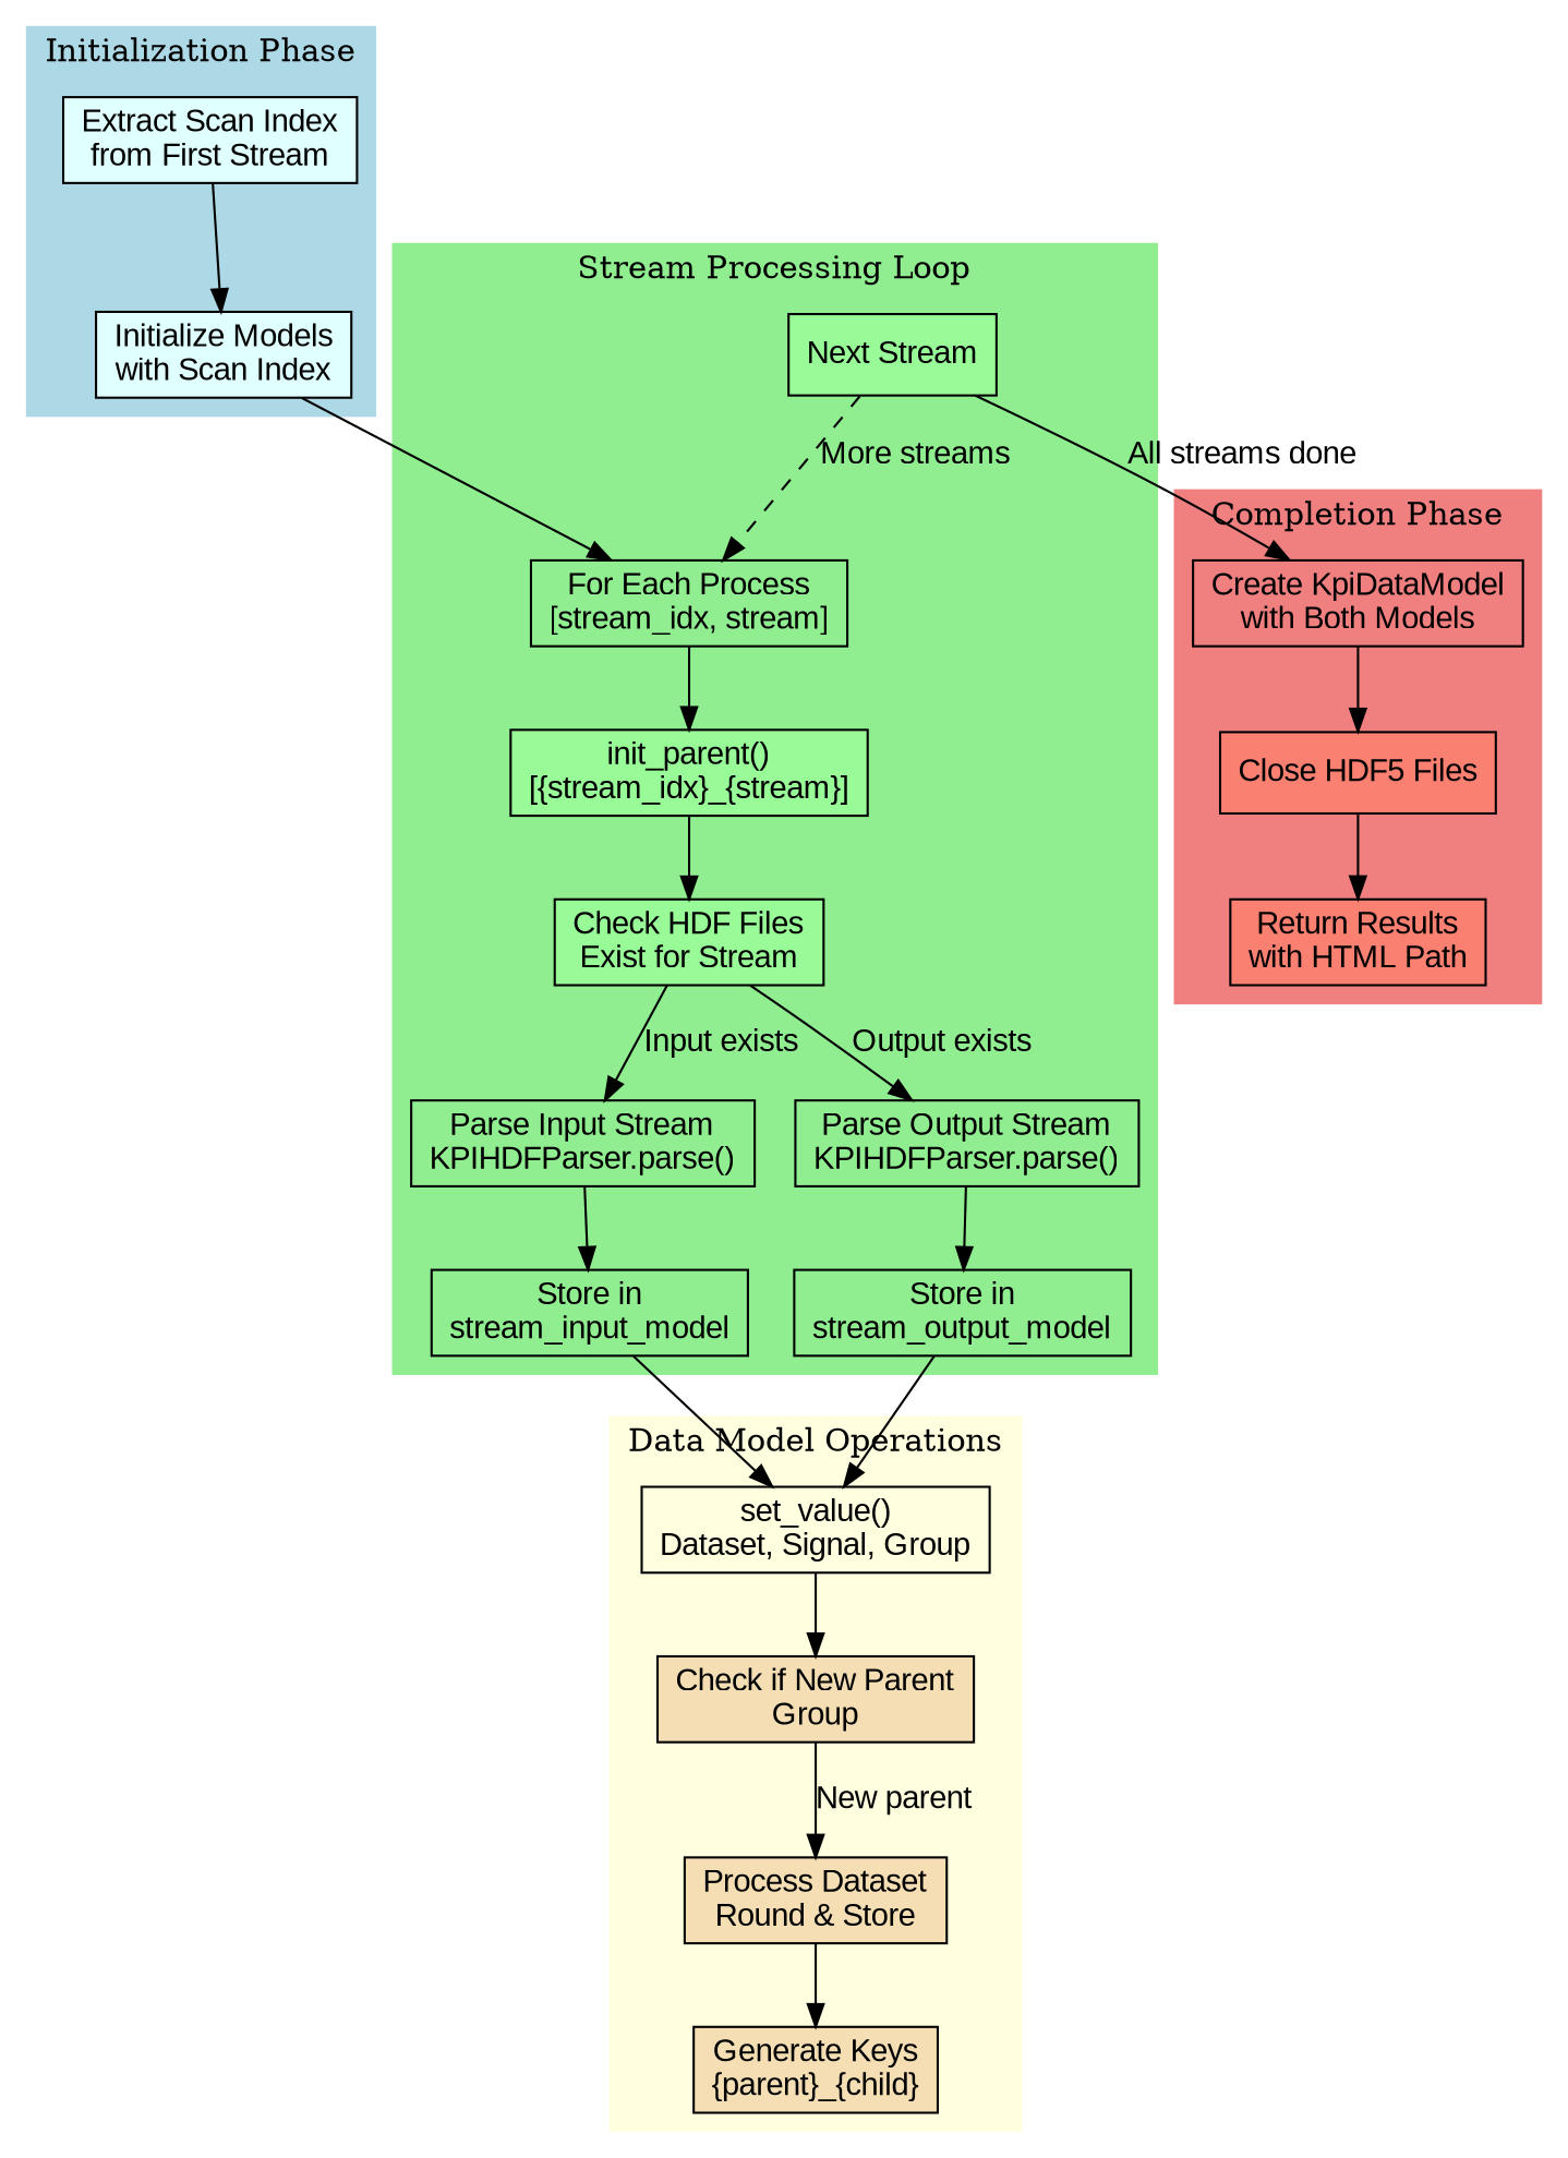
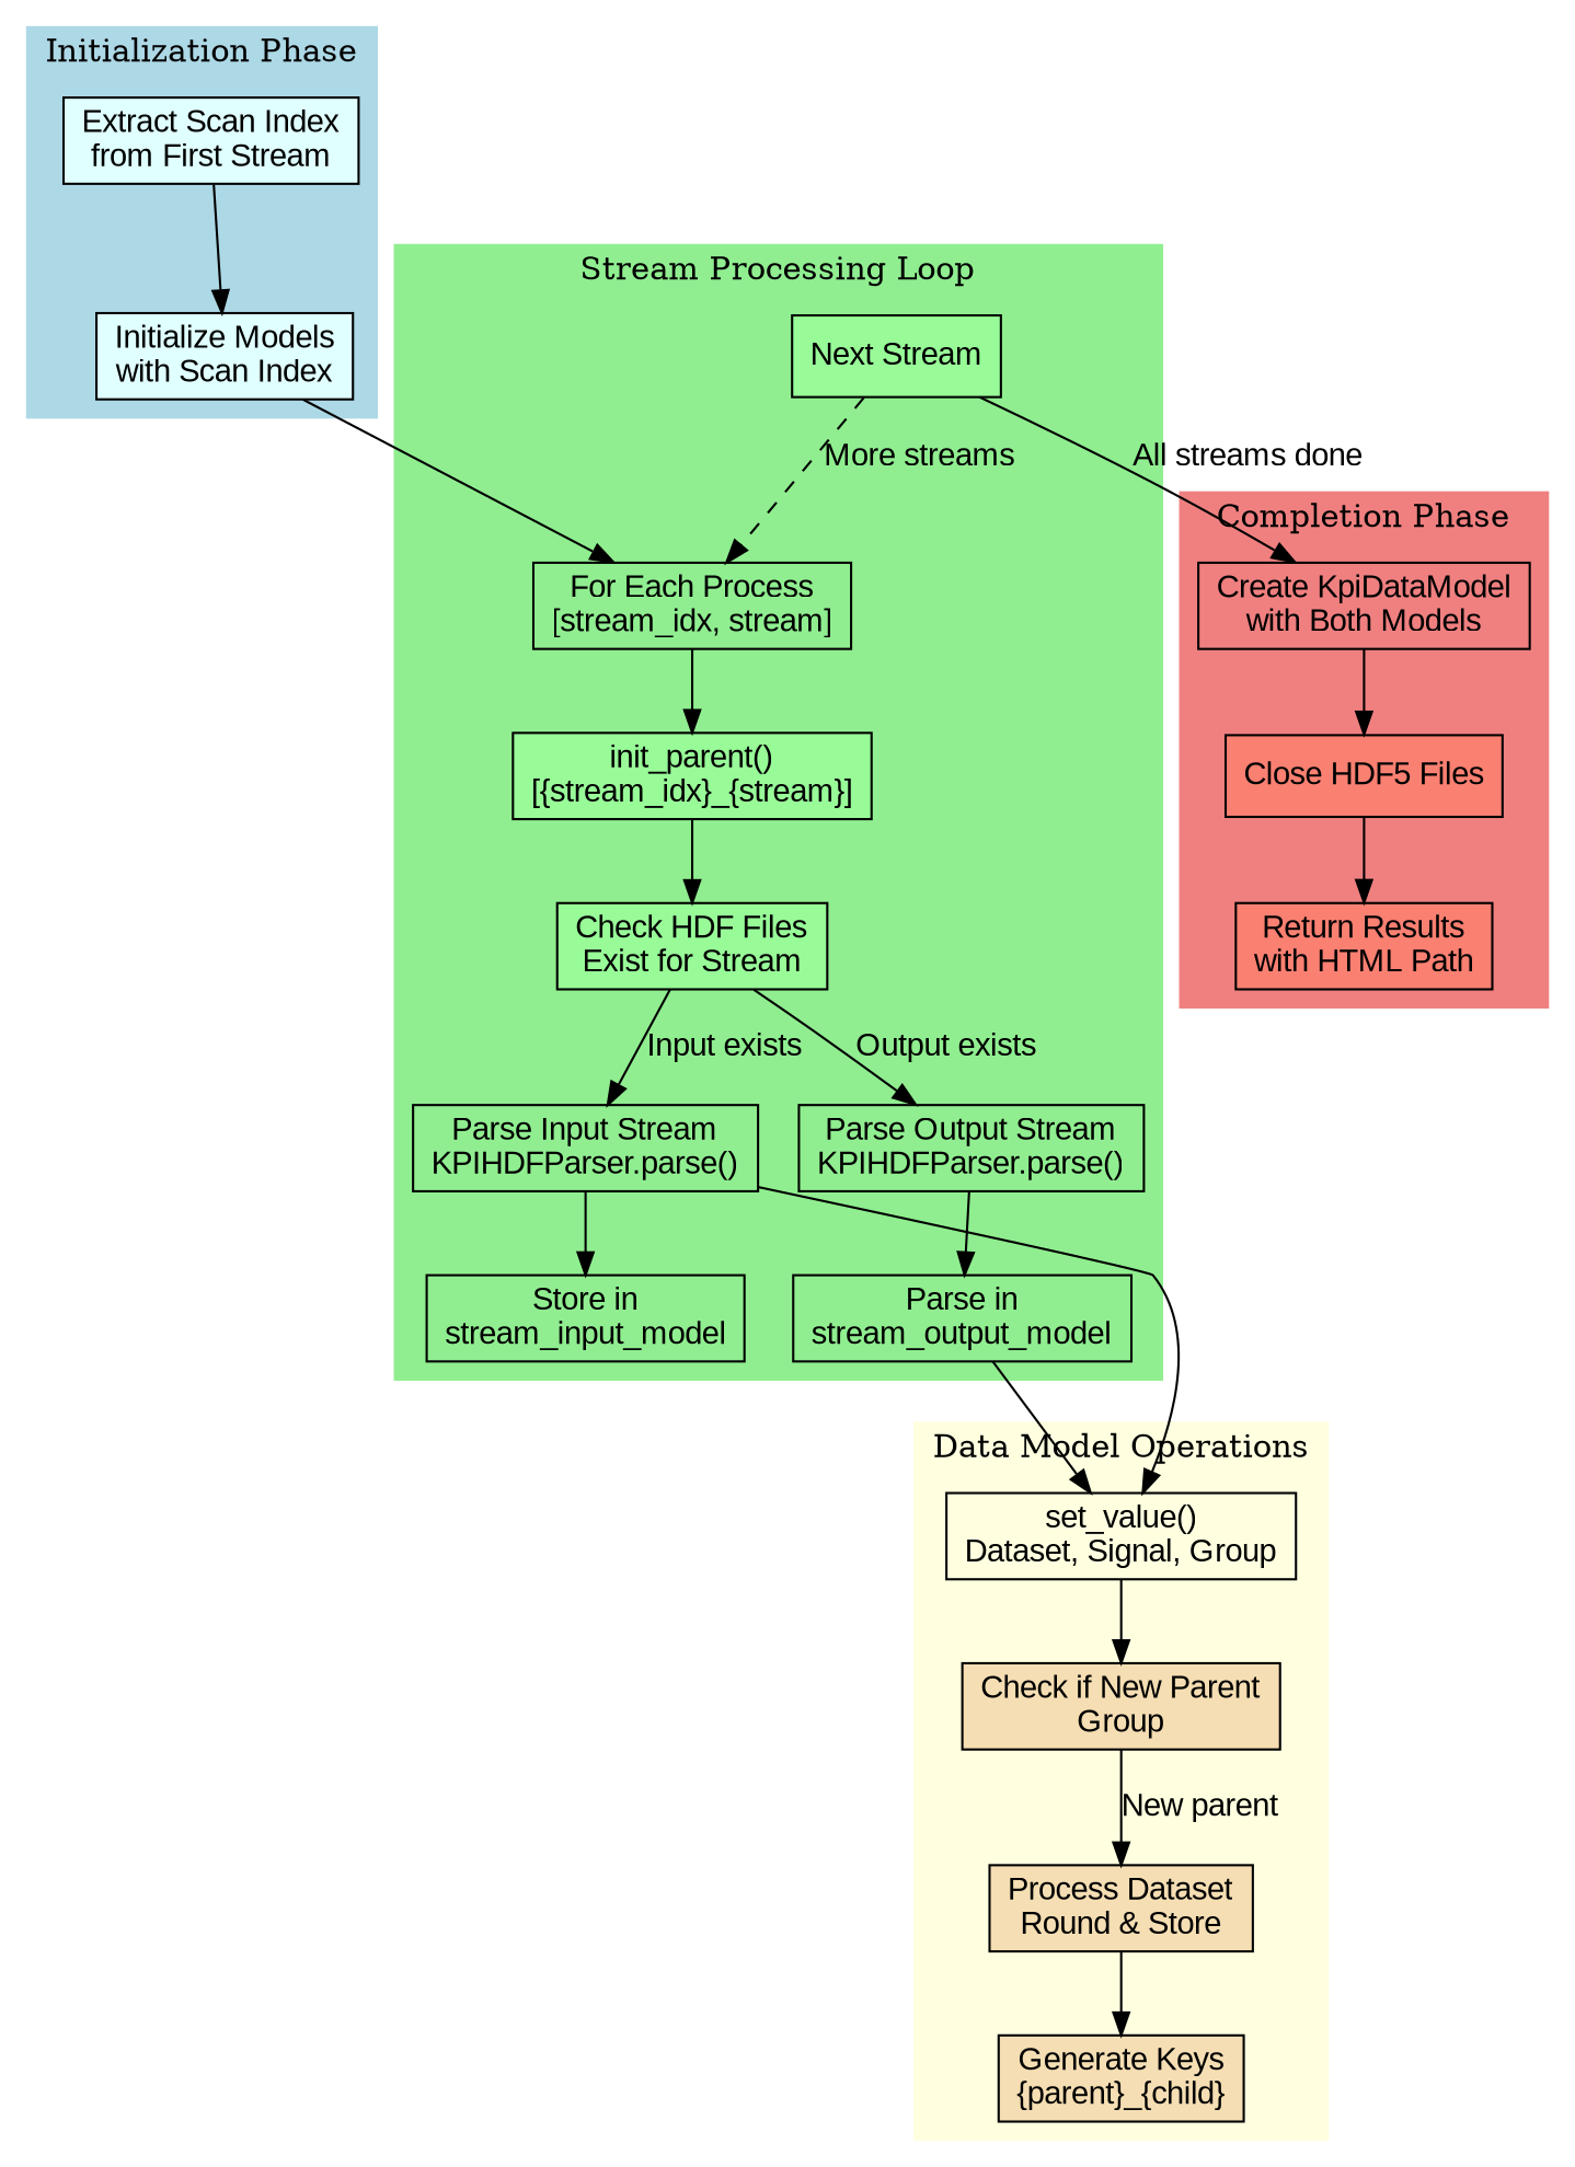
  digraph {
    rankdir=TB
    node [fillcolor=lightgreen fontname=Arial shape=box style=filled]
    edge [fontname=Arial]
    n1 [fillcolor=lightcyan label="Extract Scan Index\nfrom First Stream"]
    n2 [fillcolor=lightcyan label="Initialize Models\nwith Scan Index"]
    n3 [label="For Each Process\n[stream_idx, stream]"]
    n4 [fillcolor=palegreen label="init_parent()\n[{stream_idx}_{stream}]"]
    n5 [fillcolor=palegreen label="Check HDF Files\nExist for Stream"]
    n6 [label="Parse Input Stream\nKPIHDFParser.parse()"]
    n7 [label="Store in\nstream_input_model"]
    n8 [label="Parse Output Stream\nKPIHDFParser.parse()"]
-   n9 [label="Store in\nstream_output_model"]
+   n9 [label="Parse in\nstream_output_model"]
    n10 [fillcolor=palegreen label="Next Stream"]
    n11 [fillcolor=lightyellow label="set_value()\nDataset, Signal, Group"]
    n12 [fillcolor=wheat label="Check if New Parent\nGroup"]
    n13 [fillcolor=wheat label="Process Dataset\nRound & Store"]
    n14 [fillcolor=wheat label="Generate Keys\n{parent}_{child}"]
    n15 [fillcolor=lightcoral label="Create KpiDataModel\nwith Both Models"]
    n16 [fillcolor=salmon label="Close HDF5 Files"]
    n17 [fillcolor=salmon label="Return Results\nwith HTML Path"]
    subgraph cluster_1 {
      color=lightblue
      label="Initialization Phase"
      style=filled
      n1
      n2
    }
    subgraph cluster_2 {
      color=lightgreen
      label="Stream Processing Loop"
      style=filled
      n3
      n4
      n5
      n6
      n7
      n8
      n9
      n10
    }
    subgraph cluster_3 {
      color=lightyellow
      label="Data Model Operations"
      style=filled
      n11
      n12
      n13
      n14
    }
    subgraph cluster_4 {
      color=lightcoral
      label="Completion Phase"
      style=filled
      n15
      n16
      n17
    }
    n1 -> n2
    n2 -> n3
    n3 -> n4
    n4 -> n5
    n5 -> n6 [label="Input exists"]
    n5 -> n8 [label="Output exists"]
    n6 -> n7
-   n7 -> n11
+   n6 -> n11
    n8 -> n9
    n9 -> n11
    n10 -> n3 [label="More streams" style=dashed]
    n10 -> n15 [label="All streams done"]
    n11 -> n12
    n12 -> n13 [label="New parent"]
    n13 -> n14
    n15 -> n16
    n16 -> n17
  }
